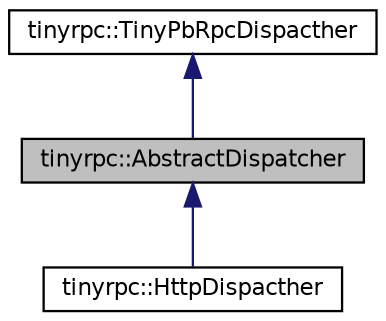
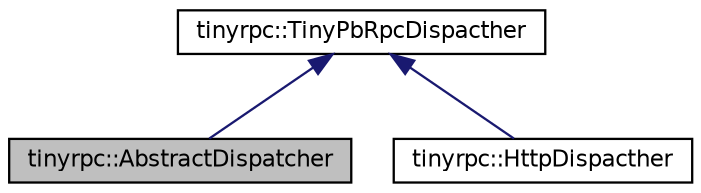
  digraph {
    node [color=black fillcolor=white fontname=Helvetica fontsize=10 shape=record style=filled]
    edge [color=midnightblue dir=back fontname=Helvetica fontsize=10 labelfontname=Helvetica labelfontsize=10 style=solid]
    n1 [fillcolor=grey75 fontcolor=black height=0.2 label="tinyrpc::AbstractDispatcher" width=0.4]
    n2 [height=0.2 label="tinyrpc::HttpDispacther" width=0.4]
    n3 [height=0.2 label="tinyrpc::TinyPbRpcDispacther" width=0.4]
-   n1 -> n2
+   n3 -> n2
    n3 -> n1
  }
